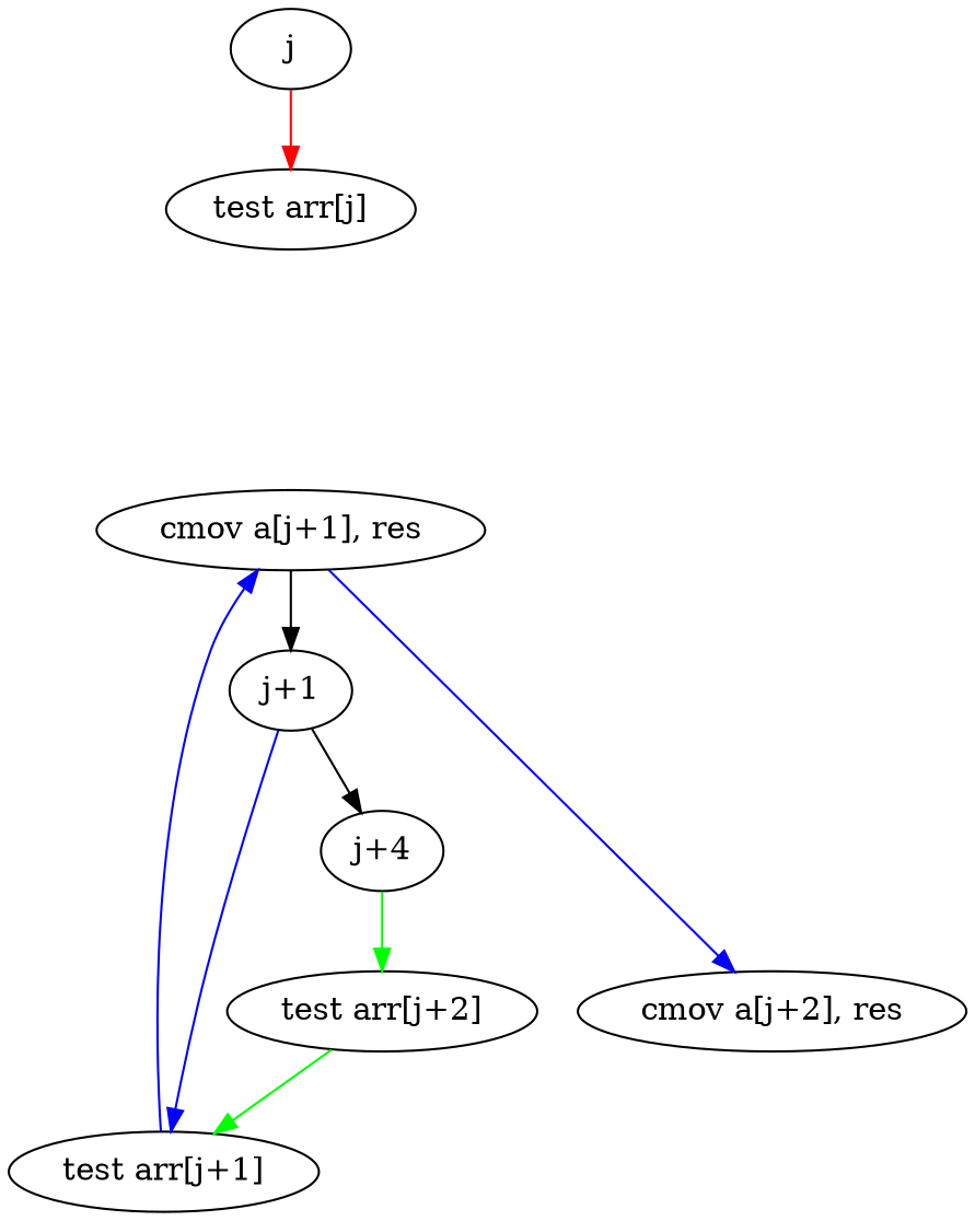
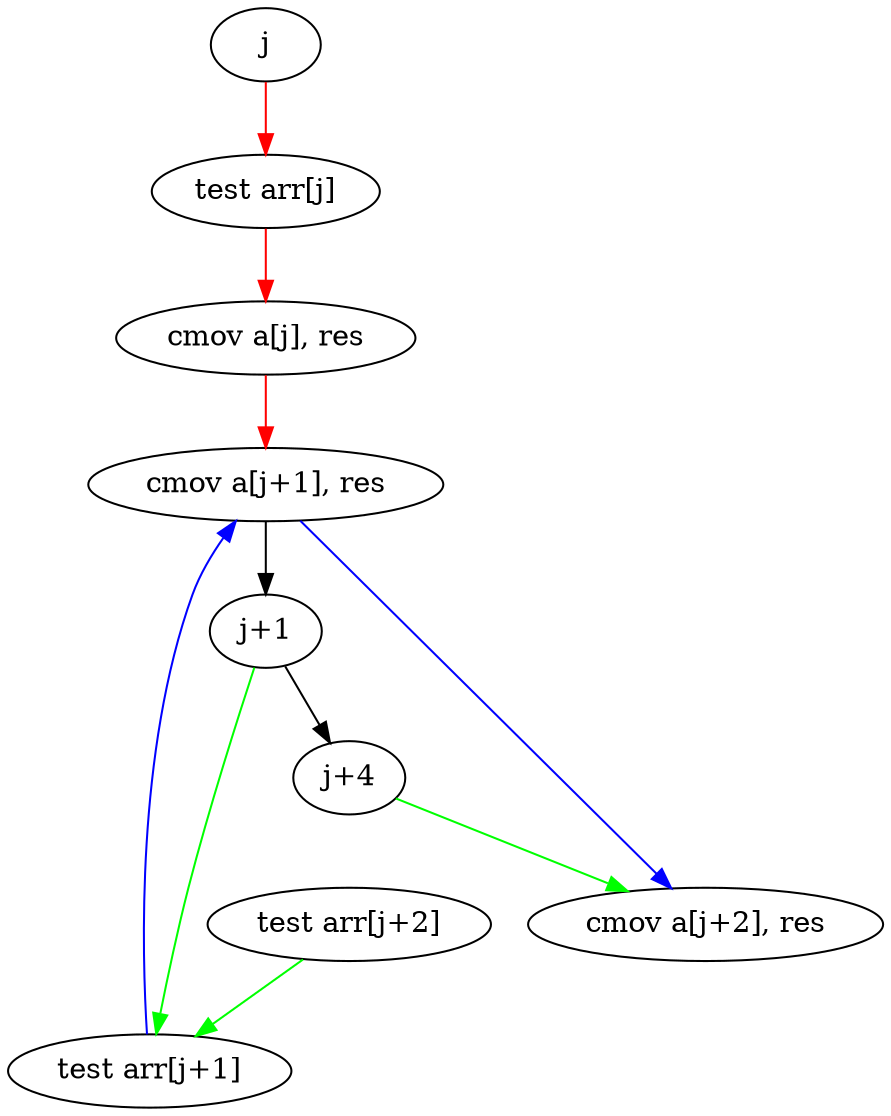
  digraph {
    edge [color=red]
    j
    "test arr[j]"
+   "cmov a[j], res"
    "j+1"
    "test arr[j+1]"
    n6 [label="j+4"]
    "cmov a[j+1], res"
    "cmov a[j+2], res"
    "test arr[j+2]"
    j -> "test arr[j]"
-   "j+1" -> "test arr[j+1]" [color=blue]
+   "test arr[j]" -> "cmov a[j], res"
+   "cmov a[j], res" -> "cmov a[j+1], res"
+   "j+1" -> "test arr[j+1]" [color=green]
    "j+1" -> n6 [color=""]
    "test arr[j+1]" -> "cmov a[j+1], res" [color=blue]
-   n6 -> "test arr[j+2]" [color=green]
+   n6 -> "cmov a[j+2], res" [color=green]
    "cmov a[j+1], res" -> "j+1" [color=""]
    "cmov a[j+1], res" -> "cmov a[j+2], res" [color=blue]
    "test arr[j+2]" -> "test arr[j+1]" [color=green]
  }
